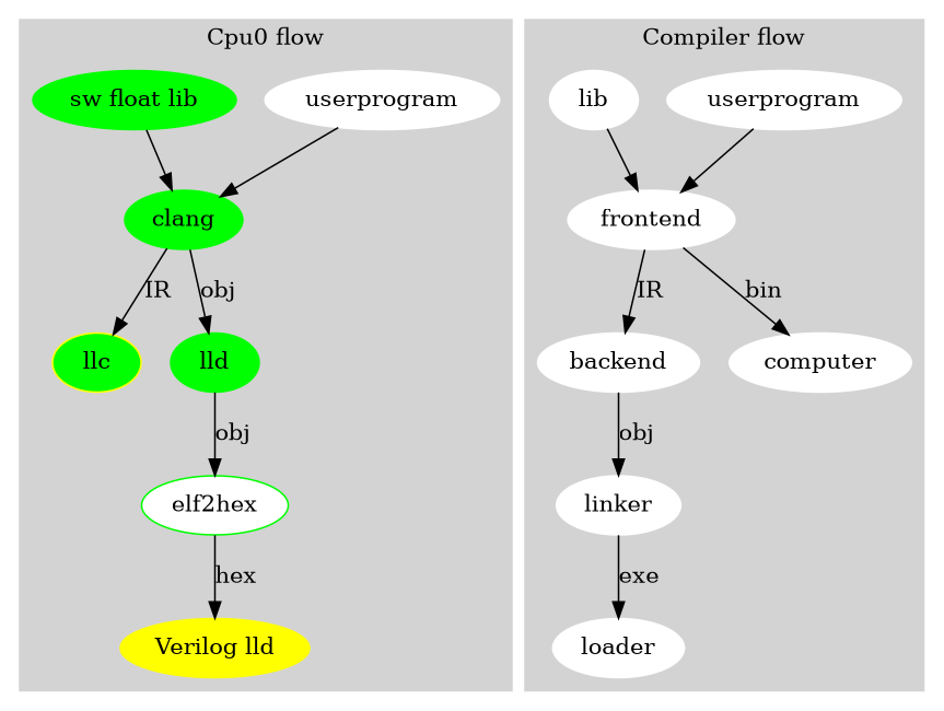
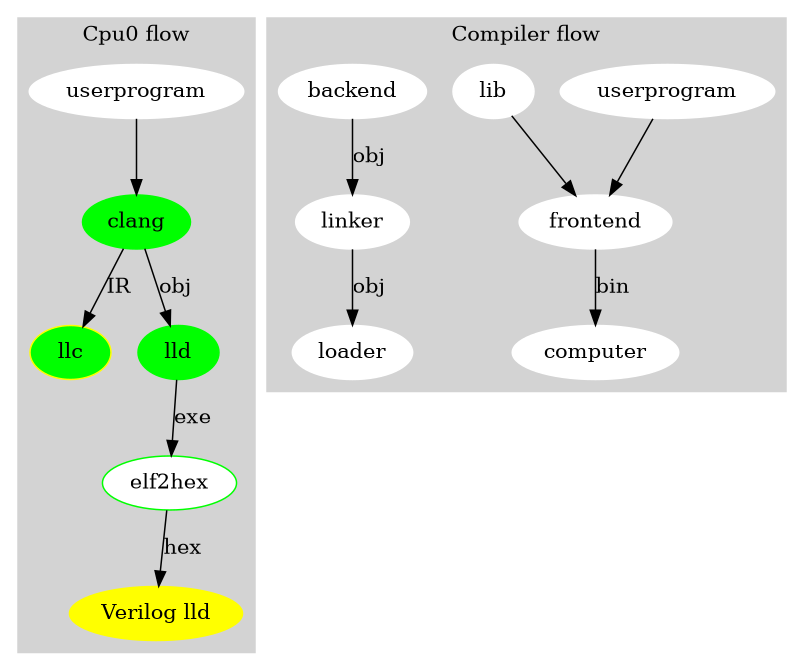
  digraph {
    rankdir=TB
    node [color=white style=filled]
    n1 [label=userprogram]
    clang [color=green]
-   n3 [color=green label="sw float lib"]
    llc [color=yellow fillcolor=green]
    lld [color=green]
    n6 [color=yellow label="Verilog lld"]
    elf2hex [color=green fillcolor=white]
    userprogram
    frontend
    lib
    backend
    linker
    loader
    computer
    subgraph cluster_1 {
      color=lightgrey
      label="Cpu0 flow"
      style=filled
      n1
      clang
-     n3
      llc
      lld
      n6
      elf2hex
    }
    subgraph cluster_2 {
      color=lightgrey
      label="Compiler flow"
      style=filled
      userprogram
      frontend
      lib
      backend
      linker
      loader
      computer
    }
    n1 -> clang
    clang -> llc [label=IR]
    clang -> lld [label=obj]
-   n3 -> clang
-   lld -> elf2hex [label=obj]
+   lld -> elf2hex [label=exe]
    elf2hex -> n6 [label=hex]
    userprogram -> frontend
-   frontend -> backend [label=IR]
    frontend -> computer [label=bin]
    lib -> frontend
    backend -> linker [label=obj]
-   linker -> loader [label=exe]
+   linker -> loader [label=obj]
  }
